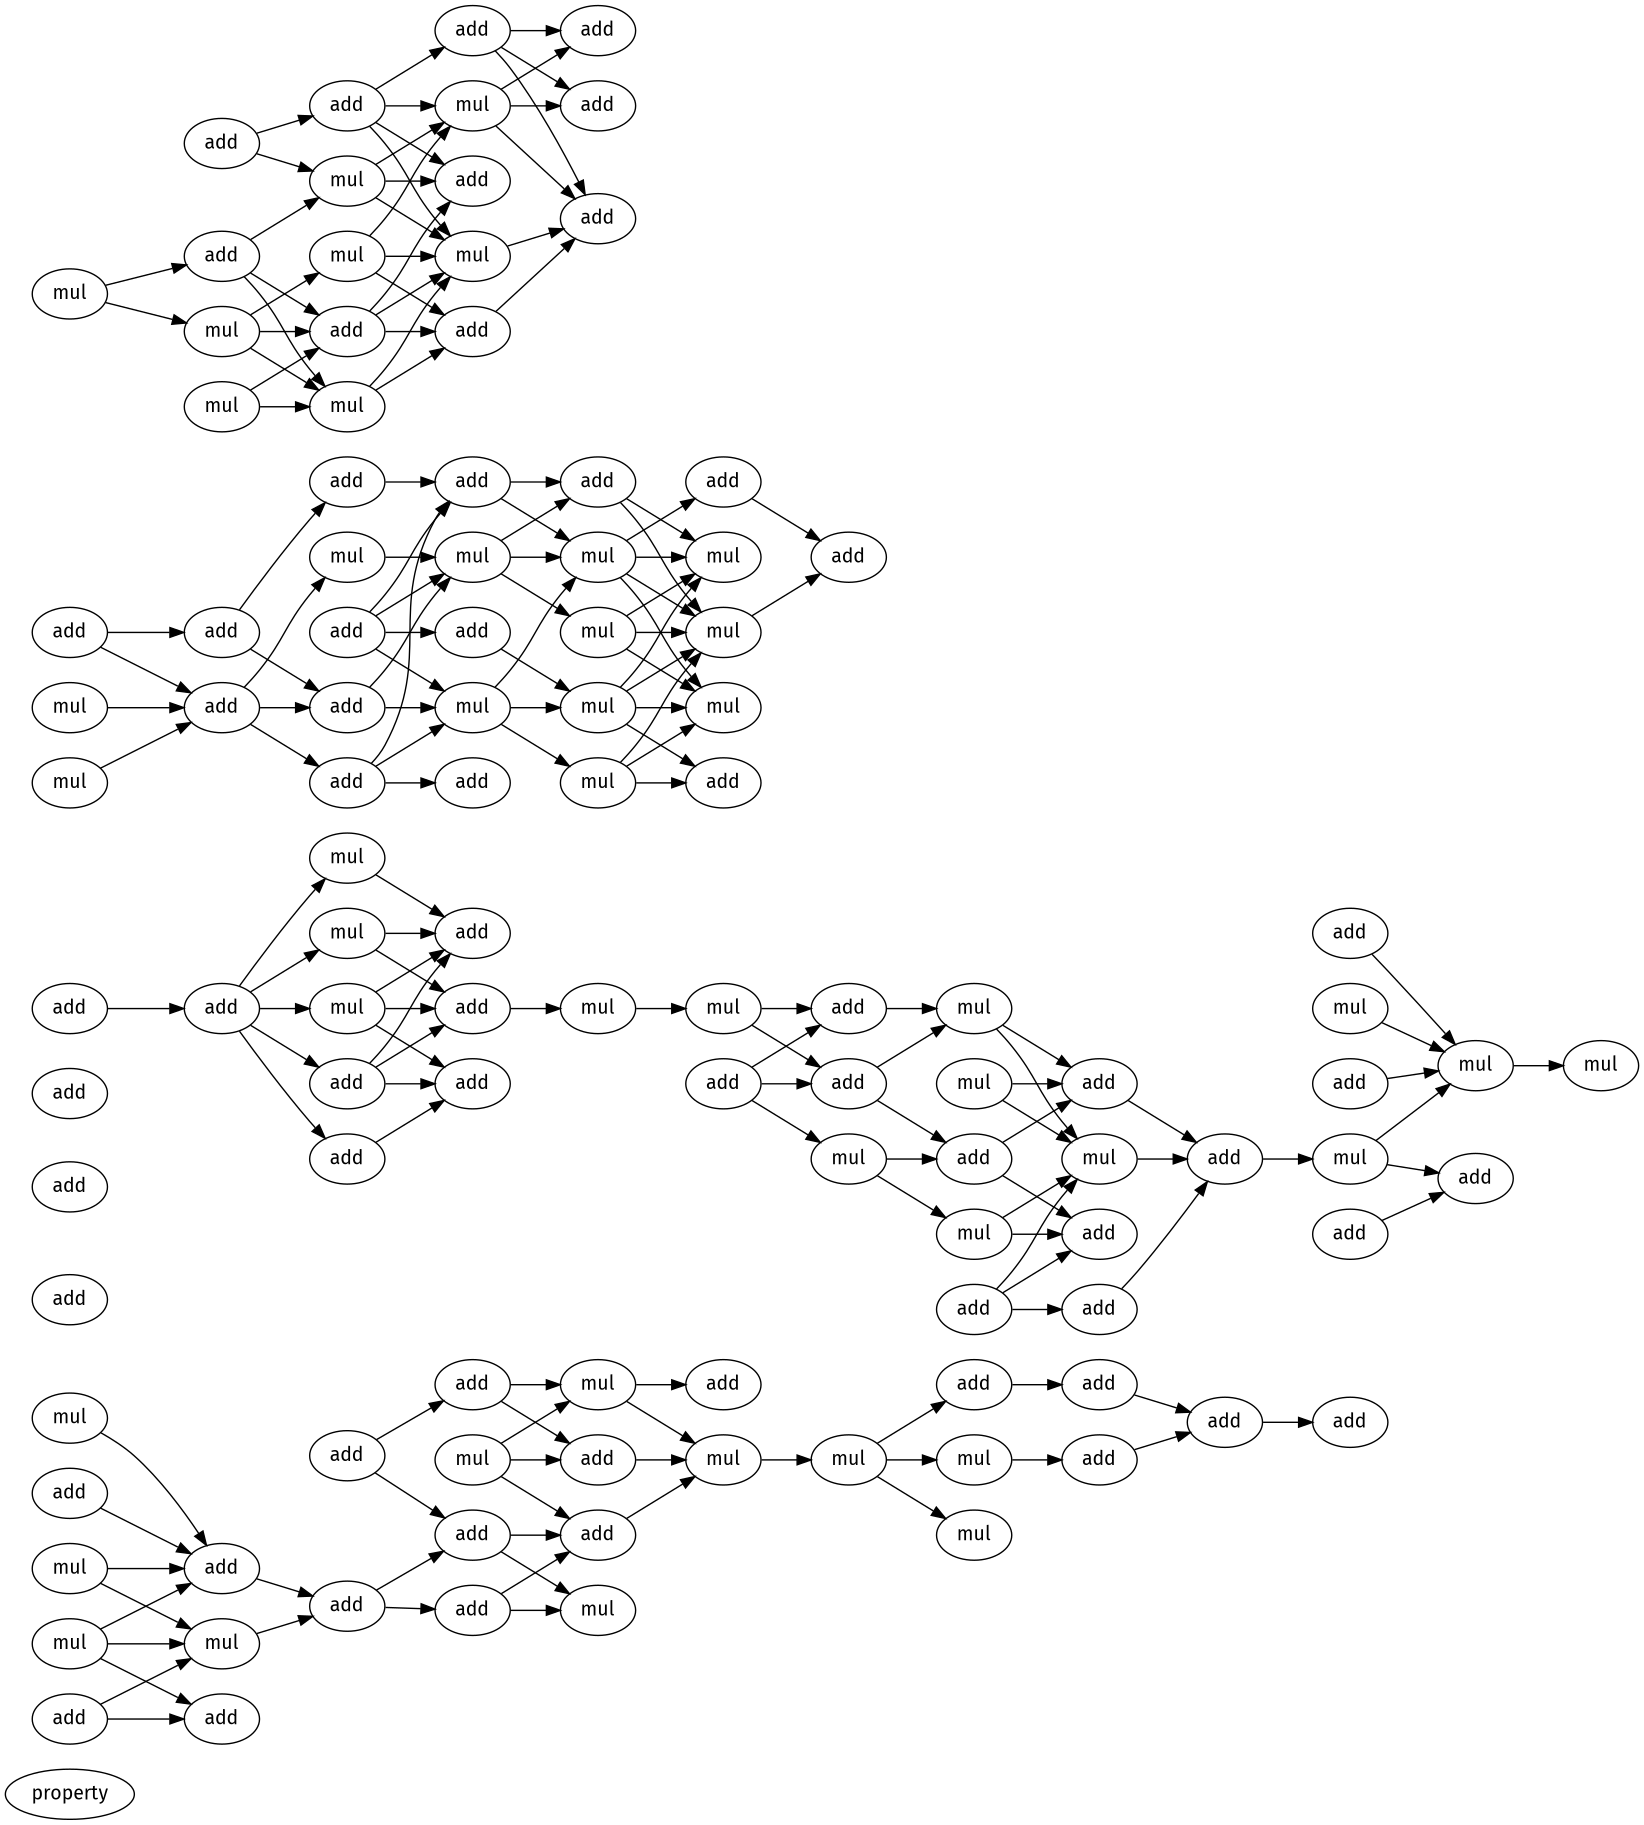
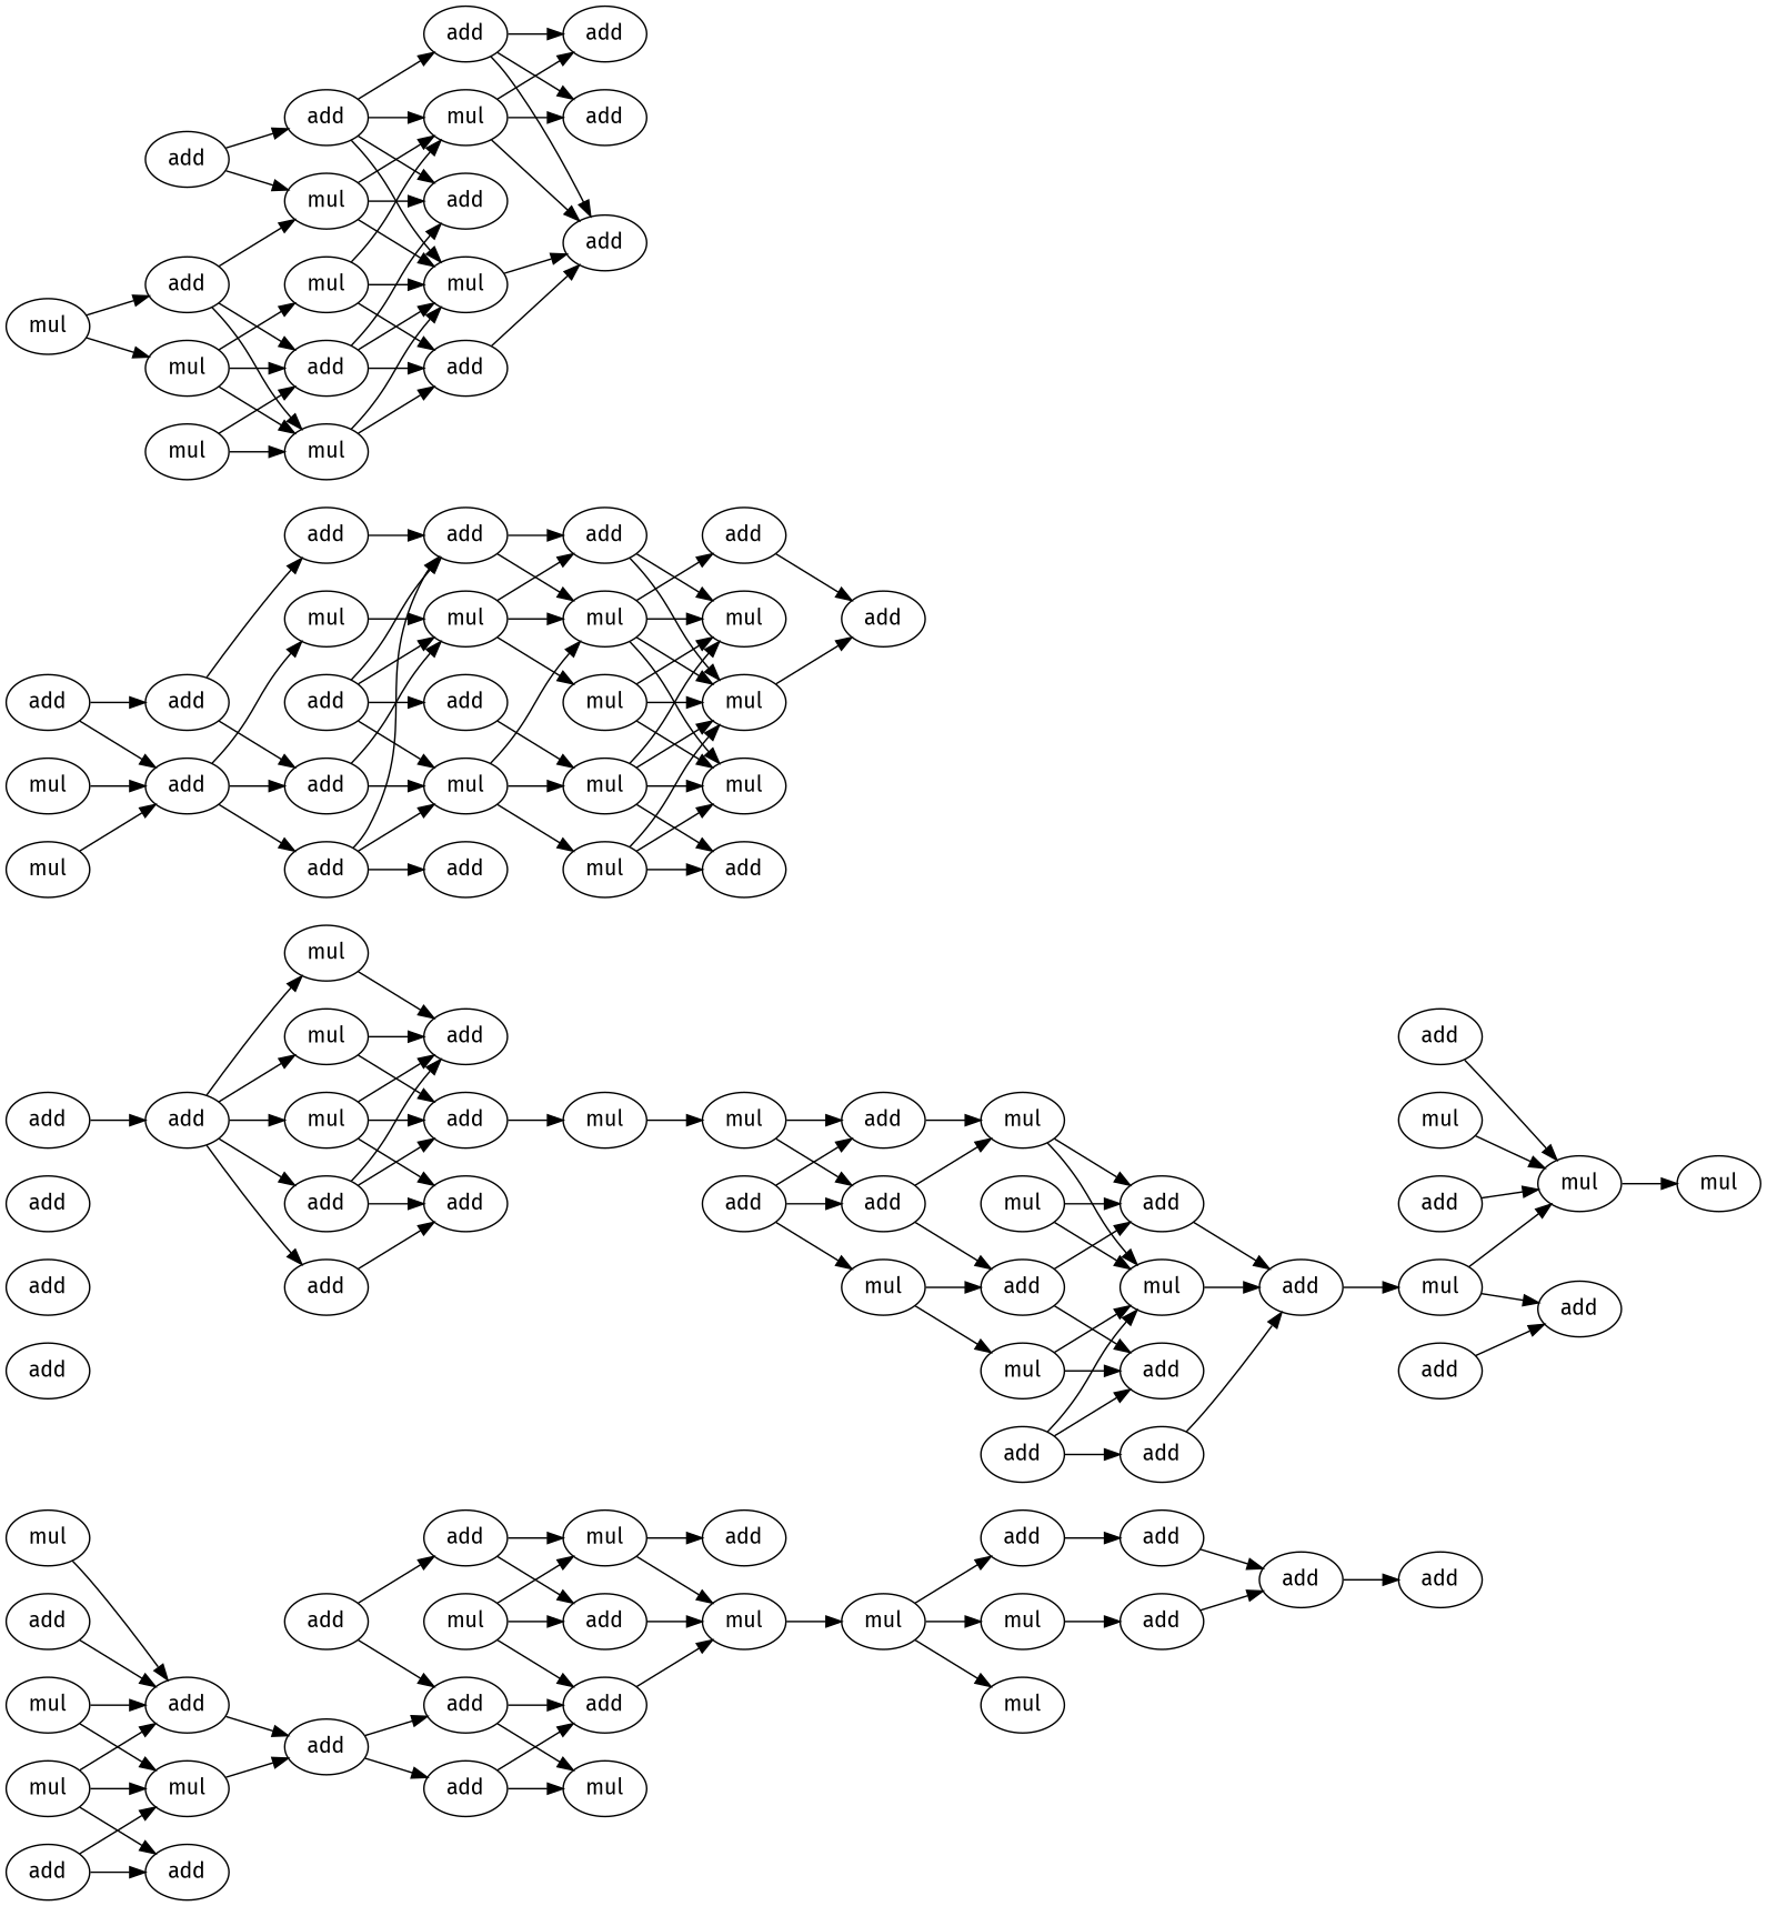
  digraph {
    rankdir=LR
    fontname="Fira Sans"
    node [fontcolor=black fontname="Fira Sans"]
    edge [fontname="Fira Sans"]
-   property [lf=1.8 mul=2]
    n2 [label=mul]
    n3 [label=add]
    n4 [label=mul]
    n5 [label=mul]
    n6 [label=add]
    n7 [label=add]
    n8 [label=add]
    n9 [label=mul]
    n10 [label=add]
    n11 [label=add]
    n12 [label=add]
    n13 [label=add]
    n14 [label=add]
    n15 [label=add]
    n16 [label=mul]
    n17 [label=add]
    n18 [label=mul]
    n19 [label=mul]
    n20 [label=mul]
    n21 [label=add]
    n22 [label=mul]
    n23 [label=add]
    n24 [label=add]
    n25 [label=mul]
    n26 [label=mul]
    n27 [label=add]
    n28 [label=add]
    n29 [label=add]
    n30 [label=add]
    n31 [label=add]
    n32 [label=add]
    n33 [label=add]
    n34 [label=add]
    n35 [label=mul]
    n36 [label=mul]
    n37 [label=mul]
    n38 [label=add]
    n39 [label=add]
    n40 [label=add]
    n41 [label=add]
    n42 [label=add]
    n43 [label=mul]
    n44 [label=mul]
    n45 [label=add]
    n46 [label=add]
    n47 [label=add]
    n48 [label=mul]
    n49 [label=add]
    n50 [label=mul]
    n51 [label=mul]
    n52 [label=mul]
    n53 [label=mul]
    n54 [label=add]
    n55 [label=add]
    n56 [label=add]
    n57 [label=add]
    n58 [label=add]
    n59 [label=mul]
    n60 [label=add]
    n61 [label=mul]
    n62 [label=add]
    n63 [label=add]
    n64 [label=mul]
    n65 [label=add]
    n66 [label=mul]
    n67 [label=mul]
    n68 [label=add]
    n69 [label=mul]
    n70 [label=add]
    n71 [label=add]
    n72 [label=add]
    n73 [label=add]
    n74 [label=add]
    n75 [label=mul]
    n76 [label=mul]
    n77 [label=add]
    n78 [label=add]
    n79 [label=mul]
    n80 [label=add]
    n81 [label=add]
    n82 [label=mul]
    n83 [label=mul]
    n84 [label=mul]
    n85 [label=add]
    n86 [label=mul]
    n87 [label=add]
    n88 [label=mul]
    n89 [label=mul]
    n90 [label=mul]
    n91 [label=add]
    n92 [label=add]
    n93 [label=mul]
    n94 [label=add]
    n95 [label=mul]
    n96 [label=mul]
    n97 [label=mul]
    n98 [label=add]
    n99 [label=mul]
    n100 [label=mul]
    n101 [label=add]
    n102 [label=add]
    n103 [label=mul]
    n104 [label=add]
    n105 [label=mul]
    n106 [label=add]
    n107 [label=add]
    n108 [label=add]
    n109 [label=add]
    n110 [label=add]
    n2 -> n3
    n2 -> n4
    n3 -> n10
    n4 -> n10
    n5 -> n3
    n6 -> n4
    n6 -> n7
    n8 -> n3
    n9 -> n3
    n9 -> n4
    n9 -> n7
    n10 -> n13
    n10 -> n14
    n11 -> n12
    n11 -> n13
    n12 -> n15
    n12 -> n16
    n13 -> n17
    n13 -> n18
    n14 -> n17
    n14 -> n18
    n15 -> n20
    n16 -> n20
    n16 -> n21
    n17 -> n20
    n19 -> n15
    n19 -> n16
    n19 -> n17
    n20 -> n22
    n22 -> n24
    n22 -> n25
    n22 -> n26
    n24 -> n27
    n26 -> n28
    n27 -> n29
    n28 -> n29
    n29 -> n30
    n33 -> n34
    n34 -> n35
    n34 -> n36
    n34 -> n37
    n34 -> n38
    n34 -> n39
    n35 -> n40
    n36 -> n40
    n36 -> n41
    n36 -> n42
    n37 -> n40
    n37 -> n42
    n38 -> n41
    n39 -> n40
    n39 -> n41
    n39 -> n42
    n42 -> n43
    n43 -> n44
    n44 -> n45
    n44 -> n46
    n45 -> n49
    n45 -> n50
    n46 -> n50
    n47 -> n45
    n47 -> n46
    n47 -> n48
    n48 -> n49
    n48 -> n51
    n49 -> n54
    n49 -> n55
    n50 -> n53
    n50 -> n54
    n51 -> n53
    n51 -> n55
    n52 -> n53
    n52 -> n54
    n53 -> n58
    n54 -> n58
    n56 -> n53
    n56 -> n55
    n56 -> n57
    n57 -> n58
    n58 -> n59
    n59 -> n61
    n59 -> n62
    n60 -> n61
    n61 -> n66
    n63 -> n62
    n64 -> n61
    n65 -> n61
    n67 -> n68
    n68 -> n72
    n68 -> n74
    n68 -> n75
    n69 -> n68
    n70 -> n68
    n70 -> n71
    n71 -> n72
    n71 -> n73
    n72 -> n76
    n72 -> n79
    n73 -> n78
    n74 -> n76
    n74 -> n77
    n74 -> n78
    n75 -> n79
    n76 -> n82
    n76 -> n83
    n76 -> n84
    n78 -> n82
    n78 -> n85
    n79 -> n82
    n79 -> n85
    n79 -> n86
    n80 -> n76
    n80 -> n78
    n80 -> n79
    n80 -> n81
    n81 -> n83
    n82 -> n87
    n82 -> n88
    n82 -> n89
    n82 -> n90
    n83 -> n88
    n83 -> n89
    n83 -> n90
    n83 -> n91
    n84 -> n88
    n84 -> n89
    n84 -> n91
    n85 -> n89
    n85 -> n90
    n86 -> n88
    n86 -> n89
    n86 -> n90
    n87 -> n92
    n89 -> n92
    n93 -> n94
    n93 -> n95
    n94 -> n96
    n94 -> n97
    n94 -> n98
    n95 -> n97
    n95 -> n98
    n95 -> n100
    n96 -> n103
    n96 -> n105
    n96 -> n107
    n97 -> n103
    n97 -> n104
    n98 -> n103
    n98 -> n104
    n98 -> n107
    n99 -> n97
    n99 -> n98
    n100 -> n103
    n100 -> n104
    n100 -> n105
    n101 -> n96
    n101 -> n102
    n102 -> n103
    n102 -> n105
    n102 -> n106
    n102 -> n107
    n103 -> n109
    n104 -> n109
    n105 -> n108
    n105 -> n109
    n105 -> n110
    n106 -> n108
    n106 -> n109
    n106 -> n110
  }
